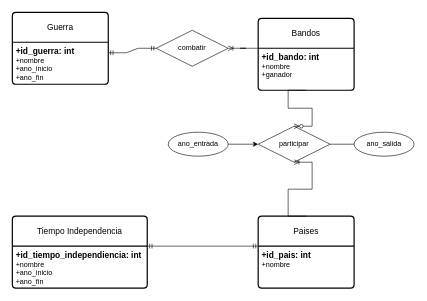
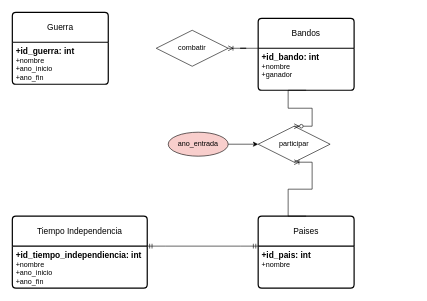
  <mxCell id="0" />
  <mxCell id="1" parent="0" />
  <mxCell id="2" value="Guerra" style="swimlane;childLayout=stackLayout;horizontal=1;startSize=50;horizontalStack=0;rounded=1;fontSize=14;fontStyle=0;strokeWidth=2;resizeParent=0;resizeLast=1;shadow=0;dashed=0;align=center;arcSize=4;whiteSpace=wrap;html=1;" parent="1" vertex="1"><mxGeometry x="20" y="20" width="160" height="120" as="geometry" /></mxCell>
  <mxCell id="3" value="&lt;font style=&quot;font-size: 14px;&quot;&gt;&lt;b&gt;+id_guerra: int&lt;/b&gt;&lt;/font&gt;&lt;br&gt;+nombre&lt;br&gt;+ano_inicio&lt;br&gt;+ano_fin" style="align=left;strokeColor=none;fillColor=none;spacingLeft=4;fontSize=12;verticalAlign=top;resizable=0;rotatable=0;part=1;html=1;" parent="2" vertex="1"><mxGeometry y="50" width="160" height="70" as="geometry" /></mxCell>
  <mxCell id="4" value="Bandos" style="swimlane;childLayout=stackLayout;horizontal=1;startSize=50;horizontalStack=0;rounded=1;fontSize=14;fontStyle=0;strokeWidth=2;resizeParent=0;resizeLast=1;shadow=0;dashed=0;align=center;arcSize=4;whiteSpace=wrap;html=1;" parent="1" vertex="1"><mxGeometry x="430" y="30" width="160" height="120" as="geometry" /></mxCell>
  <mxCell id="5" value="&lt;font style=&quot;font-size: 14px;&quot;&gt;&lt;b&gt;+id_bando: int&lt;br&gt;&lt;/b&gt;&lt;/font&gt;+nombre&lt;br&gt;+ganador" style="align=left;strokeColor=none;fillColor=none;spacingLeft=4;fontSize=12;verticalAlign=top;resizable=0;rotatable=0;part=1;html=1;" parent="4" vertex="1"><mxGeometry y="50" width="160" height="70" as="geometry" /></mxCell>
  <mxCell id="6" value="Paises" style="swimlane;childLayout=stackLayout;horizontal=1;startSize=50;horizontalStack=0;rounded=1;fontSize=14;fontStyle=0;strokeWidth=2;resizeParent=0;resizeLast=1;shadow=0;dashed=0;align=center;arcSize=4;whiteSpace=wrap;html=1;" parent="1" vertex="1"><mxGeometry x="430" y="360" width="160" height="120" as="geometry" /></mxCell>
  <mxCell id="7" value="&lt;font style=&quot;font-size: 14px;&quot;&gt;&lt;b&gt;+id_pais: int&lt;/b&gt;&lt;/font&gt;&lt;br&gt;+nombre" style="align=left;strokeColor=none;fillColor=none;spacingLeft=4;fontSize=12;verticalAlign=top;resizable=0;rotatable=0;part=1;html=1;" parent="6" vertex="1"><mxGeometry y="50" width="160" height="70" as="geometry" /></mxCell>
  <mxCell id="8" value="Tiempo Independencia" style="swimlane;childLayout=stackLayout;horizontal=1;startSize=50;horizontalStack=0;rounded=1;fontSize=14;fontStyle=0;strokeWidth=2;resizeParent=0;resizeLast=1;shadow=0;dashed=0;align=center;arcSize=4;whiteSpace=wrap;html=1;" parent="1" vertex="1"><mxGeometry x="20" y="360" width="225" height="120" as="geometry" /></mxCell>
  <mxCell id="9" value="&lt;font style=&quot;font-size: 14px;&quot;&gt;&lt;b&gt;+id_tiempo_independiencia: int&lt;/b&gt;&lt;/font&gt;&lt;br&gt;+nombre&lt;br&gt;+ano_inicio&lt;br&gt;+ano_fin" style="align=left;strokeColor=none;fillColor=none;spacingLeft=4;fontSize=12;verticalAlign=top;resizable=0;rotatable=0;part=1;html=1;" parent="8" vertex="1"><mxGeometry y="50" width="225" height="70" as="geometry" /></mxCell>
  <mxCell id="10" value="participar" style="shape=rhombus;perimeter=rhombusPerimeter;whiteSpace=wrap;html=1;align=center;" vertex="1" parent="1"><mxGeometry x="430" y="210" width="120" height="60" as="geometry" /></mxCell>
  <mxCell id="11" value="combatir" style="shape=rhombus;perimeter=rhombusPerimeter;whiteSpace=wrap;html=1;align=center;direction=west;" vertex="1" parent="1"><mxGeometry x="260" y="50" width="120" height="60" as="geometry" /></mxCell>
  <mxCell id="12" value="" style="edgeStyle=entityRelationEdgeStyle;fontSize=12;html=1;endArrow=ERmandOne;startArrow=ERmandOne;rounded=0;entryX=1;entryY=0;entryDx=0;entryDy=0;exitX=0;exitY=0;exitDx=0;exitDy=0;" edge="1" parent="1" source="7" target="9"><mxGeometry width="100" height="100" relative="1" as="geometry"><mxPoint x="160" y="290" as="sourcePoint" /><mxPoint x="260" y="190" as="targetPoint" /></mxGeometry></mxCell>
  <mxCell id="13" value="" style="edgeStyle=entityRelationEdgeStyle;fontSize=12;html=1;endArrow=ERoneToMany;rounded=0;exitX=0.5;exitY=0;exitDx=0;exitDy=0;entryX=0.5;entryY=1;entryDx=0;entryDy=0;" edge="1" parent="1" source="6" target="10"><mxGeometry width="100" height="100" relative="1" as="geometry"><mxPoint x="160" y="290" as="sourcePoint" /><mxPoint x="260" y="190" as="targetPoint" /></mxGeometry></mxCell>
  <mxCell id="14" value="" style="edgeStyle=entityRelationEdgeStyle;fontSize=12;html=1;endArrow=ERzeroToMany;endFill=1;rounded=0;exitX=0.5;exitY=1;exitDx=0;exitDy=0;entryX=0.5;entryY=0;entryDx=0;entryDy=0;" edge="1" parent="1" source="5" target="10"><mxGeometry width="100" height="100" relative="1" as="geometry"><mxPoint x="160" y="290" as="sourcePoint" /><mxPoint x="260" y="190" as="targetPoint" /></mxGeometry></mxCell>
  <mxCell id="15" value="" style="edgeStyle=entityRelationEdgeStyle;fontSize=12;html=1;endArrow=ERoneToMany;rounded=0;exitX=0;exitY=0;exitDx=0;exitDy=0;entryX=0;entryY=0.5;entryDx=0;entryDy=0;" edge="1" parent="1" source="5" target="11"><mxGeometry width="100" height="100" relative="1" as="geometry"><mxPoint x="130" y="180" as="sourcePoint" /><mxPoint x="300" y="50" as="targetPoint" /></mxGeometry></mxCell>
- <mxCell id="16" value="" style="edgeStyle=entityRelationEdgeStyle;fontSize=12;html=1;endArrow=ERmandOne;startArrow=ERmandOne;rounded=0;entryX=1;entryY=0.25;entryDx=0;entryDy=0;exitX=1;exitY=0.5;exitDx=0;exitDy=0;" edge="1" parent="1" source="11" target="3"><mxGeometry width="100" height="100" relative="1" as="geometry"><mxPoint x="100" y="100" as="sourcePoint" /><mxPoint x="392" y="150" as="targetPoint" /></mxGeometry></mxCell>
- <mxCell id="17" value="ano_entrada" style="ellipse;whiteSpace=wrap;html=1;align=center;" vertex="1" parent="1"><mxGeometry x="280" y="220" width="100" height="40" as="geometry" /></mxCell>
- <mxCell id="18" value="ano_salida" style="ellipse;whiteSpace=wrap;html=1;align=center;" vertex="1" parent="1"><mxGeometry x="590" y="220" width="100" height="40" as="geometry" /></mxCell>
+ <mxCell id="17" value="ano_entrada" style="ellipse;whiteSpace=wrap;html=1;align=center;fillColor=#f8cecc;" vertex="1" parent="1"><mxGeometry x="280" y="220" width="100" height="40" as="geometry" /></mxCell>
  <mxCell id="19" value="" style="endArrow=classic;html=1;rounded=0;exitX=1;exitY=0.5;exitDx=0;exitDy=0;entryX=0;entryY=0.5;entryDx=0;entryDy=0;" edge="1" parent="1" source="17" target="10"><mxGeometry relative="1" as="geometry"><mxPoint x="130" y="240" as="sourcePoint" /><mxPoint x="290" y="240" as="targetPoint" /></mxGeometry></mxCell>
- <mxCell id="20" value="" style="endArrow=none;html=1;rounded=0;exitX=1;exitY=0.5;exitDx=0;exitDy=0;entryX=0;entryY=0.5;entryDx=0;entryDy=0;" edge="1" parent="1" source="10" target="18"><mxGeometry relative="1" as="geometry"><mxPoint x="60" y="240" as="sourcePoint" /><mxPoint x="110" y="250" as="targetPoint" /></mxGeometry></mxCell>
